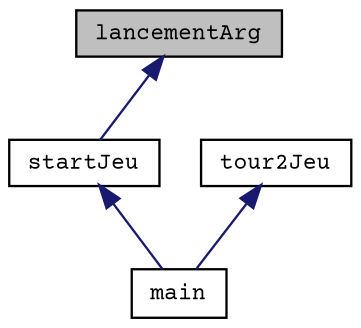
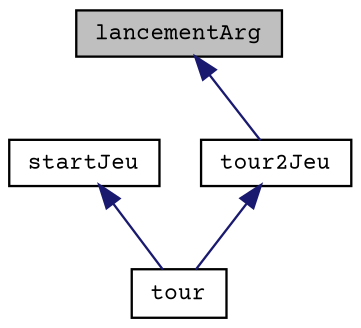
  digraph {
    fontname="Courier Prime"
    rankdir=TB
    node [color=black fillcolor=white fontname="Courier Prime" fontsize=10 shape=record style=filled]
    edge [color=midnightblue dir=back fontname="Courier Prime" fontsize=10 labelfontname=Helvetica labelfontsize=10 style=solid]
    n1 [fillcolor=grey75 fontcolor=black height=0.2 label=lancementArg width=0.4]
    n2 [height=0.2 label=startJeu width=0.4]
-   n3 [height=0.2 label=main width=0.4]
+   n3 [height=0.2 label=tour width=0.4]
    n4 [height=0.2 label=tour2Jeu width=0.4]
-   n1 -> n2
+   n1 -> n4
    n2 -> n3
    n4 -> n3
  }
